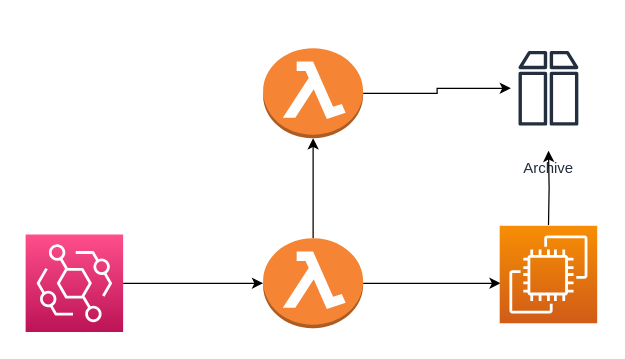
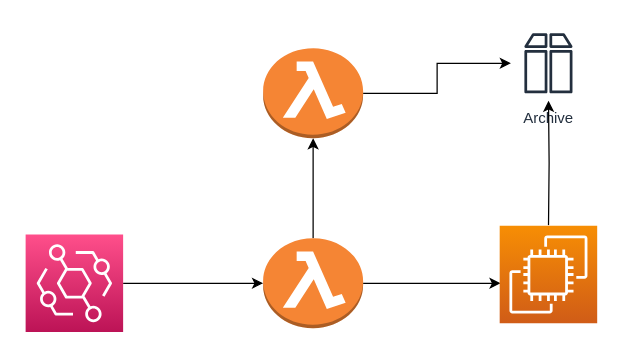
  <mxCell id="0" />
  <mxCell id="1" parent="0" />
  <mxCell id="2" value="" style="edgeStyle=orthogonalEdgeStyle;rounded=0;orthogonalLoop=1;jettySize=auto;html=1;" edge="1" parent="1" source="3" target="6"><mxGeometry relative="1" as="geometry" /></mxCell>
  <mxCell id="3" value="" style="sketch=0;points=[[0,0,0],[0.25,0,0],[0.5,0,0],[0.75,0,0],[1,0,0],[0,1,0],[0.25,1,0],[0.5,1,0],[0.75,1,0],[1,1,0],[0,0.25,0],[0,0.5,0],[0,0.75,0],[1,0.25,0],[1,0.5,0],[1,0.75,0]];outlineConnect=0;fontColor=#232F3E;gradientColor=#FF4F8B;gradientDirection=north;fillColor=#BC1356;strokeColor=#ffffff;dashed=0;verticalLabelPosition=bottom;verticalAlign=top;align=center;html=1;fontSize=12;fontStyle=0;aspect=fixed;shape=mxgraph.aws4.resourceIcon;resIcon=mxgraph.aws4.eventbridge;" vertex="1" parent="1"><mxGeometry x="20" y="187" width="78" height="78" as="geometry" /></mxCell>
  <mxCell id="4" value="" style="edgeStyle=orthogonalEdgeStyle;rounded=0;orthogonalLoop=1;jettySize=auto;html=1;" edge="1" parent="1" source="6"><mxGeometry relative="1" as="geometry"><mxPoint x="400" y="226" as="targetPoint" /></mxGeometry></mxCell>
  <mxCell id="5" value="" style="edgeStyle=orthogonalEdgeStyle;rounded=0;orthogonalLoop=1;jettySize=auto;html=1;" edge="1" parent="1" source="6" target="11"><mxGeometry relative="1" as="geometry" /></mxCell>
  <mxCell id="6" value="" style="outlineConnect=0;dashed=0;verticalLabelPosition=bottom;verticalAlign=top;align=center;html=1;shape=mxgraph.aws3.lambda_function;fillColor=#F58534;gradientColor=none;" vertex="1" parent="1"><mxGeometry x="210" y="190" width="80" height="72" as="geometry" /></mxCell>
- <mxCell id="7" value="Archive" style="sketch=0;outlineConnect=0;fontColor=#232F3E;gradientColor=none;strokeColor=#232F3E;fillColor=#ffffff;dashed=0;verticalLabelPosition=bottom;verticalAlign=top;align=center;html=1;fontSize=12;fontStyle=0;aspect=fixed;shape=mxgraph.aws4.resourceIcon;resIcon=mxgraph.aws4.archive;" vertex="1" parent="1"><mxGeometry x="408.25" y="20" width="60" height="100" as="geometry" /></mxCell>
+ <mxCell id="7" value="Archive" style="sketch=0;outlineConnect=0;fontColor=#232F3E;gradientColor=none;strokeColor=#232F3E;fillColor=#ffffff;dashed=0;verticalLabelPosition=bottom;verticalAlign=top;align=center;html=1;fontSize=12;fontStyle=0;aspect=fixed;shape=mxgraph.aws4.resourceIcon;resIcon=mxgraph.aws4.archive;" vertex="1" parent="1"><mxGeometry x="408.25" y="20" width="60" height="60" as="geometry" /></mxCell>
  <mxCell id="8" value="" style="edgeStyle=orthogonalEdgeStyle;rounded=0;orthogonalLoop=1;jettySize=auto;html=1;" edge="1" parent="1" target="7"><mxGeometry relative="1" as="geometry"><mxPoint x="438.3" y="179.5" as="sourcePoint" /></mxGeometry></mxCell>
  <mxCell id="9" value="" style="sketch=0;points=[[0,0,0],[0.25,0,0],[0.5,0,0],[0.75,0,0],[1,0,0],[0,1,0],[0.25,1,0],[0.5,1,0],[0.75,1,0],[1,1,0],[0,0.25,0],[0,0.5,0],[0,0.75,0],[1,0.25,0],[1,0.5,0],[1,0.75,0]];outlineConnect=0;fontColor=#232F3E;gradientColor=#F78E04;gradientDirection=north;fillColor=#D05C17;strokeColor=#ffffff;dashed=0;verticalLabelPosition=bottom;verticalAlign=top;align=center;html=1;fontSize=12;fontStyle=0;aspect=fixed;shape=mxgraph.aws4.resourceIcon;resIcon=mxgraph.aws4.ec2;" vertex="1" parent="1"><mxGeometry x="399.25" y="180" width="78" height="78" as="geometry" /></mxCell>
  <mxCell id="10" value="" style="edgeStyle=orthogonalEdgeStyle;rounded=0;orthogonalLoop=1;jettySize=auto;html=1;" edge="1" parent="1" source="11" target="7"><mxGeometry relative="1" as="geometry" /></mxCell>
  <mxCell id="11" value="" style="outlineConnect=0;dashed=0;verticalLabelPosition=bottom;verticalAlign=top;align=center;html=1;shape=mxgraph.aws3.lambda_function;fillColor=#F58534;gradientColor=none;" vertex="1" parent="1"><mxGeometry x="210" y="38" width="80" height="72" as="geometry" /></mxCell>
